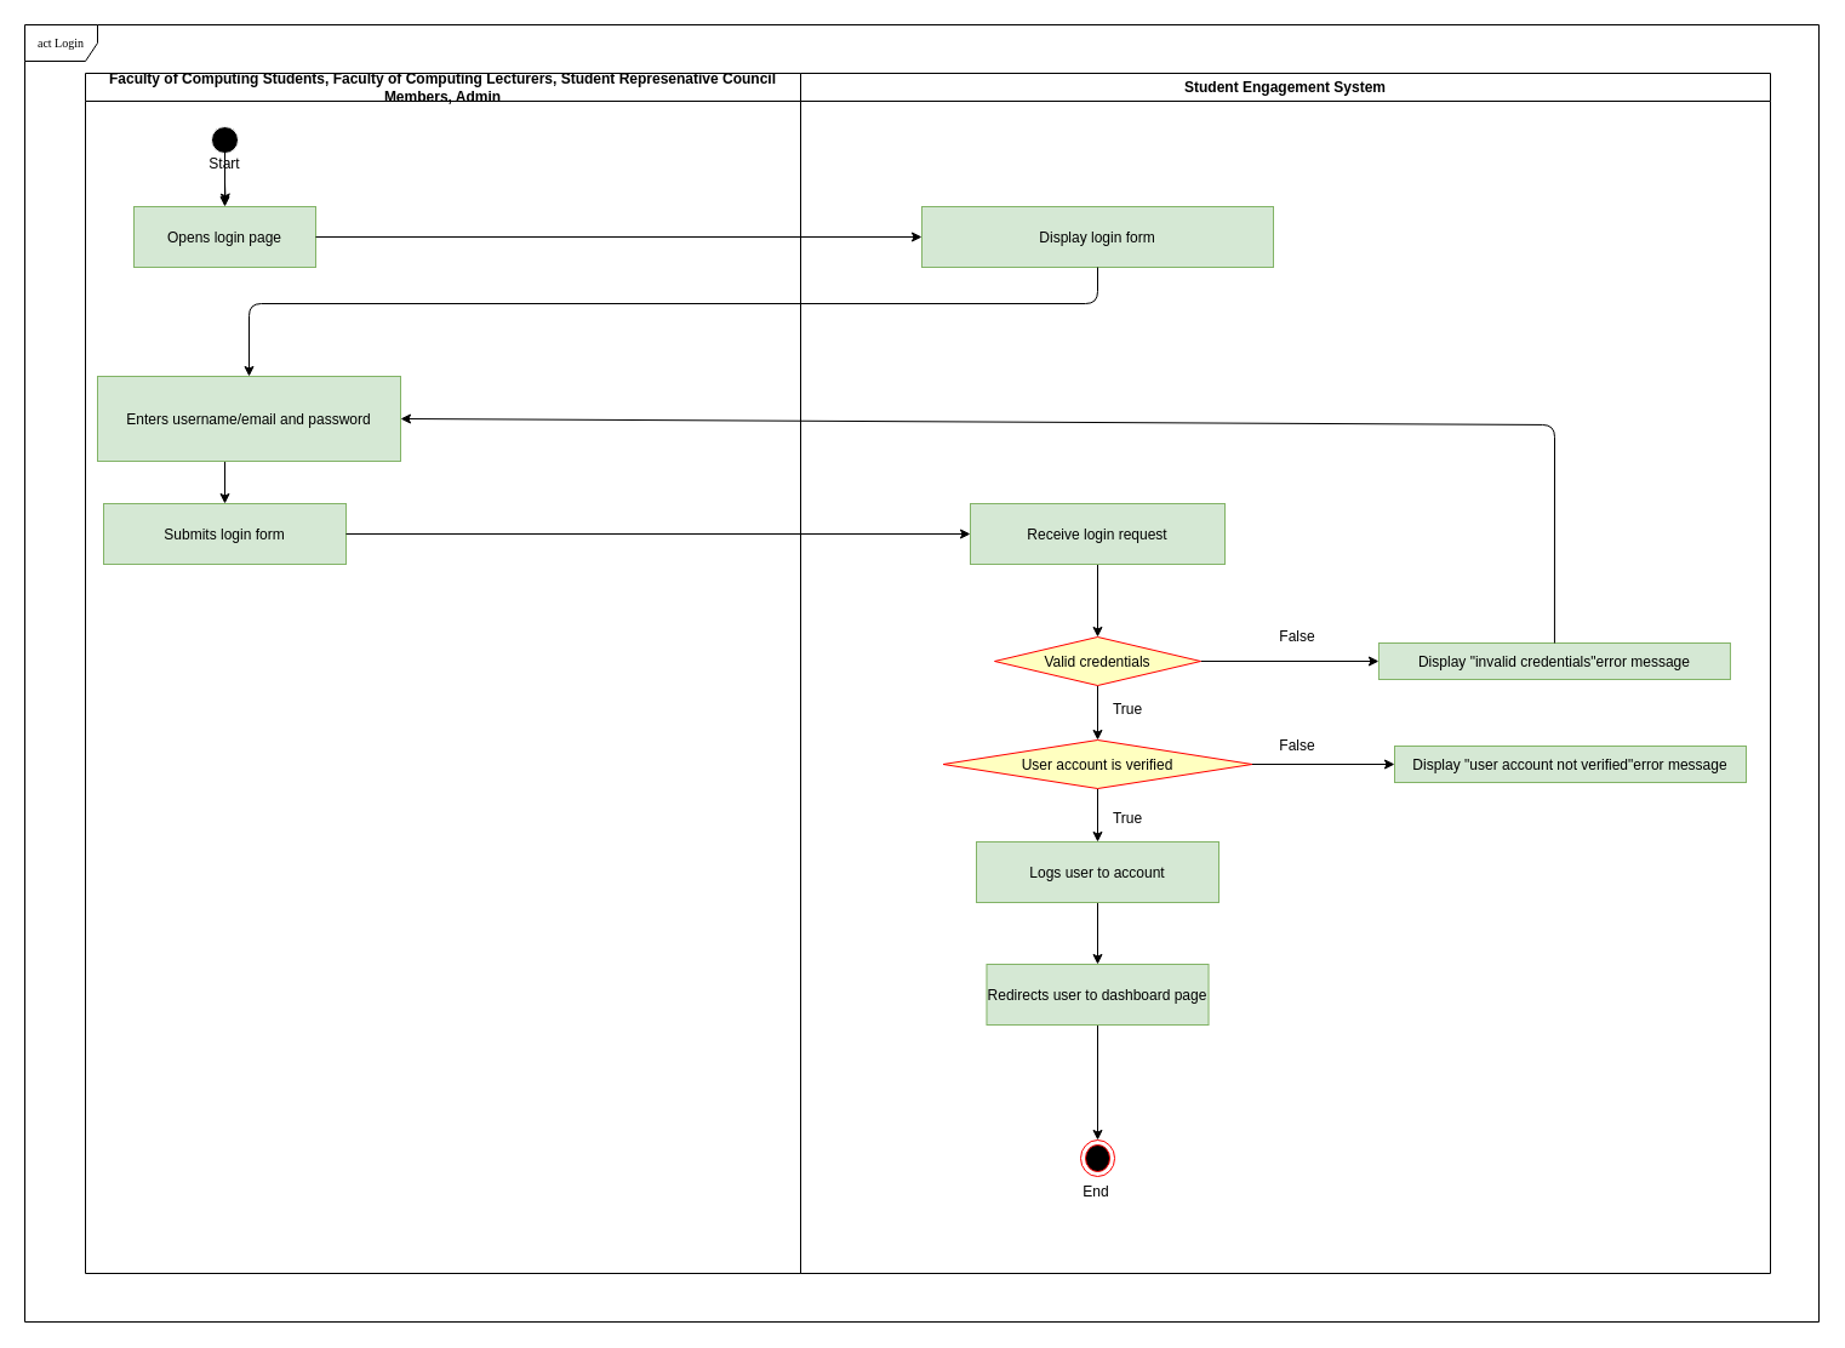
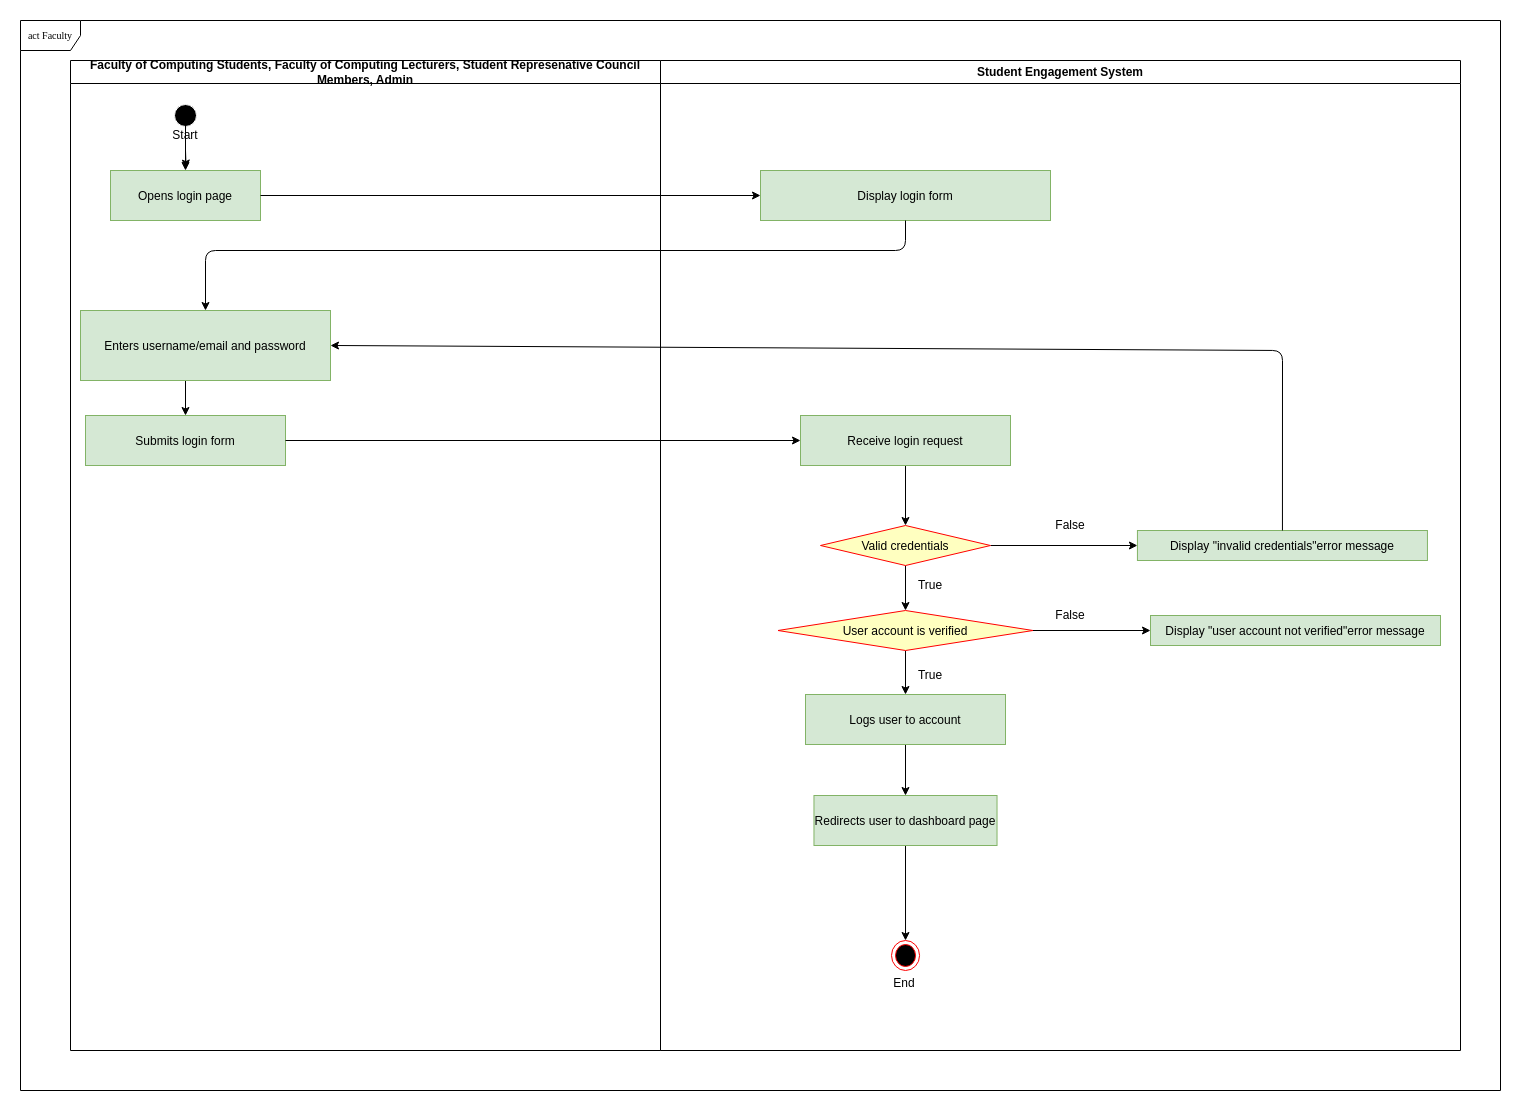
  <mxCell id="0" />
  <mxCell id="1" parent="0" />
  <mxCell id="2" value="Faculty of Computing Students, Faculty of Computing Lecturers, Student Represenative Council Members, Admin" style="swimlane;whiteSpace=wrap;fillColor=#FFFFFF;" parent="1" vertex="1"><mxGeometry x="70" y="60" width="590" height="990" as="geometry" /></mxCell>
  <mxCell id="3" style="edgeStyle=none;html=1;exitX=0.5;exitY=1;exitDx=0;exitDy=0;entryX=0.504;entryY=-0.048;entryDx=0;entryDy=0;entryPerimeter=0;startArrow=none;" parent="2" source="11" target="5" edge="1"><mxGeometry relative="1" as="geometry" /></mxCell>
  <mxCell id="4" value="" style="ellipse;shape=startState;fillColor=#000000;strokeColor=#FFFFFF;" parent="2" vertex="1"><mxGeometry x="100" y="40" width="30" height="30" as="geometry" /></mxCell>
  <mxCell id="5" value="Opens login page" style="fillColor=#d5e8d4;strokeColor=#82b366;" parent="2" vertex="1"><mxGeometry x="40" y="110" width="150" height="50" as="geometry" /></mxCell>
  <mxCell id="6" style="edgeStyle=none;html=1;entryX=0.5;entryY=0;entryDx=0;entryDy=0;exitX=0.42;exitY=0.993;exitDx=0;exitDy=0;exitPerimeter=0;" parent="2" source="7" target="8" edge="1"><mxGeometry relative="1" as="geometry"><mxPoint x="120" y="330" as="sourcePoint" /></mxGeometry></mxCell>
  <mxCell id="7" value="Enters username/email and password" style="fillColor=#d5e8d4;strokeColor=#82b366;" parent="2" vertex="1"><mxGeometry x="10" y="250" width="250" height="70" as="geometry" /></mxCell>
  <mxCell id="8" value="Submits login form" style="fillColor=#d5e8d4;strokeColor=#82b366;" parent="2" vertex="1"><mxGeometry x="15" y="355" width="200" height="50" as="geometry" /></mxCell>
  <mxCell id="9" value="" style="edgeStyle=none;html=1;exitX=0.5;exitY=1;exitDx=0;exitDy=0;entryX=0.504;entryY=-0.048;entryDx=0;entryDy=0;entryPerimeter=0;endArrow=none;" parent="2" source="4" target="11" edge="1"><mxGeometry relative="1" as="geometry"><mxPoint x="135" y="2440" as="sourcePoint" /><mxPoint x="135.6" y="2477.6" as="targetPoint" /></mxGeometry></mxCell>
  <mxCell id="10" style="edgeStyle=none;html=1;exitX=0.5;exitY=0;exitDx=0;exitDy=0;entryX=0.5;entryY=0;entryDx=0;entryDy=0;" parent="2" source="11" target="5" edge="1"><mxGeometry relative="1" as="geometry" /></mxCell>
  <mxCell id="11" value="Start" style="text;strokeColor=none;align=center;fillColor=none;html=1;verticalAlign=middle;whiteSpace=wrap;rounded=0;" parent="2" vertex="1"><mxGeometry x="85" y="60" width="60" height="30" as="geometry" /></mxCell>
  <mxCell id="12" value="Student Engagement System" style="swimlane;whiteSpace=wrap;fillColor=#FFFFFF;" parent="1" vertex="1"><mxGeometry x="660" y="60" width="800" height="990" as="geometry" /></mxCell>
  <mxCell id="13" value="Display login form" style="fillColor=#d5e8d4;strokeColor=#82b366;" parent="12" vertex="1"><mxGeometry x="100.0" y="110" width="290" height="50" as="geometry" /></mxCell>
  <mxCell id="14" style="edgeStyle=none;html=1;exitX=0.5;exitY=1;exitDx=0;exitDy=0;entryX=0.5;entryY=0;entryDx=0;entryDy=0;" parent="12" source="15" target="20" edge="1"><mxGeometry relative="1" as="geometry" /></mxCell>
  <mxCell id="15" value="Redirects user to dashboard page" style="fillColor=#d5e8d4;strokeColor=#82b366;" parent="12" vertex="1"><mxGeometry x="153.47" y="735" width="183.06" height="50" as="geometry" /></mxCell>
  <mxCell id="16" style="edgeStyle=none;html=1;exitX=1;exitY=0.5;exitDx=0;exitDy=0;entryX=0;entryY=0.5;entryDx=0;entryDy=0;" parent="12" source="18" target="19" edge="1"><mxGeometry relative="1" as="geometry" /></mxCell>
  <mxCell id="17" style="edgeStyle=none;html=1;exitX=0.5;exitY=1;exitDx=0;exitDy=0;entryX=0.5;entryY=0;entryDx=0;entryDy=0;" parent="12" source="18" target="31" edge="1"><mxGeometry relative="1" as="geometry" /></mxCell>
  <mxCell id="18" value="User account is verified" style="rhombus;fillColor=#ffffc0;strokeColor=#ff0000;" parent="12" vertex="1"><mxGeometry x="117.5" y="550" width="255" height="40" as="geometry" /></mxCell>
  <mxCell id="19" value="Display &quot;user account not verified&quot;error message" style="fillColor=#d5e8d4;strokeColor=#82b366;" parent="12" vertex="1"><mxGeometry x="490" y="555" width="290" height="30" as="geometry" /></mxCell>
  <mxCell id="20" value="" style="ellipse;html=1;shape=endState;fillColor=#000000;strokeColor=#ff0000;" parent="12" vertex="1"><mxGeometry x="231.0" y="880" width="28.06" height="30" as="geometry" /></mxCell>
  <mxCell id="21" value="End" style="text;strokeColor=none;align=center;fillColor=none;html=1;verticalAlign=middle;whiteSpace=wrap;rounded=0;" parent="12" vertex="1"><mxGeometry x="214.0" y="908" width="60" height="30" as="geometry" /></mxCell>
  <mxCell id="22" value="True&lt;span style=&quot;color: rgba(0, 0, 0, 0); font-family: monospace; font-size: 0px; text-align: start;&quot;&gt;%3CmxGraphModel%3E%3Croot%3E%3CmxCell%20id%3D%220%22%2F%3E%3CmxCell%20id%3D%221%22%20parent%3D%220%22%2F%3E%3CmxCell%20id%3D%222%22%20value%3D%22False%22%20style%3D%22text%3BstrokeColor%3Dnone%3Balign%3Dcenter%3BfillColor%3Dnone%3Bhtml%3D1%3BverticalAlign%3Dmiddle%3BwhiteSpace%3Dwrap%3Brounded%3D0%3B%22%20vertex%3D%221%22%20parent%3D%221%22%3E%3CmxGeometry%20x%3D%22880%22%20y%3D%222781%22%20width%3D%2260%22%20height%3D%2230%22%20as%3D%22geometry%22%2F%3E%3C%2FmxCell%3E%3C%2Froot%3E%3C%2FmxGraphModel%3E&lt;/span&gt;" style="text;strokeColor=none;align=center;fillColor=none;html=1;verticalAlign=middle;whiteSpace=wrap;rounded=0;" parent="12" vertex="1"><mxGeometry x="240" y="510" width="60" height="30" as="geometry" /></mxCell>
  <mxCell id="23" value="False" style="text;strokeColor=none;align=center;fillColor=none;html=1;verticalAlign=middle;whiteSpace=wrap;rounded=0;" parent="12" vertex="1"><mxGeometry x="380" y="450" width="60" height="30" as="geometry" /></mxCell>
  <mxCell id="24" style="edgeStyle=none;html=1;exitX=0.5;exitY=1;exitDx=0;exitDy=0;entryX=0.5;entryY=0;entryDx=0;entryDy=0;" parent="12" source="25" target="28" edge="1"><mxGeometry relative="1" as="geometry" /></mxCell>
  <mxCell id="25" value="Receive login request" style="fillColor=#d5e8d4;strokeColor=#82b366;" parent="12" vertex="1"><mxGeometry x="140.0" y="355" width="210" height="50" as="geometry" /></mxCell>
  <mxCell id="26" style="edgeStyle=none;html=1;exitX=1;exitY=0.5;exitDx=0;exitDy=0;entryX=0;entryY=0.5;entryDx=0;entryDy=0;" parent="12" source="28" target="29" edge="1"><mxGeometry relative="1" as="geometry" /></mxCell>
  <mxCell id="27" style="edgeStyle=none;html=1;exitX=0.5;exitY=1;exitDx=0;exitDy=0;entryX=0.5;entryY=0;entryDx=0;entryDy=0;" parent="12" source="28" target="18" edge="1"><mxGeometry relative="1" as="geometry" /></mxCell>
  <mxCell id="28" value="Valid credentials" style="rhombus;fillColor=#ffffc0;strokeColor=#ff0000;" parent="12" vertex="1"><mxGeometry x="160.0" y="465" width="170" height="40" as="geometry" /></mxCell>
  <mxCell id="29" value="Display &quot;invalid credentials&quot;error message" style="fillColor=#d5e8d4;strokeColor=#82b366;" parent="12" vertex="1"><mxGeometry x="476.94" y="470" width="290" height="30" as="geometry" /></mxCell>
  <mxCell id="30" style="edgeStyle=none;html=1;exitX=0.5;exitY=1;exitDx=0;exitDy=0;entryX=0.5;entryY=0;entryDx=0;entryDy=0;" parent="12" source="31" target="15" edge="1"><mxGeometry relative="1" as="geometry" /></mxCell>
  <mxCell id="31" value="Logs user to account" style="fillColor=#d5e8d4;strokeColor=#82b366;" parent="12" vertex="1"><mxGeometry x="145.0" y="634" width="200" height="50" as="geometry" /></mxCell>
  <mxCell id="32" value="False" style="text;strokeColor=none;align=center;fillColor=none;html=1;verticalAlign=middle;whiteSpace=wrap;rounded=0;" parent="12" vertex="1"><mxGeometry x="380" y="540" width="60" height="30" as="geometry" /></mxCell>
  <mxCell id="33" value="True&lt;span style=&quot;color: rgba(0, 0, 0, 0); font-family: monospace; font-size: 0px; text-align: start;&quot;&gt;%3CmxGraphModel%3E%3Croot%3E%3CmxCell%20id%3D%220%22%2F%3E%3CmxCell%20id%3D%221%22%20parent%3D%220%22%2F%3E%3CmxCell%20id%3D%222%22%20value%3D%22False%22%20style%3D%22text%3BstrokeColor%3Dnone%3Balign%3Dcenter%3BfillColor%3Dnone%3Bhtml%3D1%3BverticalAlign%3Dmiddle%3BwhiteSpace%3Dwrap%3Brounded%3D0%3B%22%20vertex%3D%221%22%20parent%3D%221%22%3E%3CmxGeometry%20x%3D%22880%22%20y%3D%222781%22%20width%3D%2260%22%20height%3D%2230%22%20as%3D%22geometry%22%2F%3E%3C%2FmxCell%3E%3C%2Froot%3E%3C%2FmxGraphModel%3E&lt;/span&gt;" style="text;strokeColor=none;align=center;fillColor=none;html=1;verticalAlign=middle;whiteSpace=wrap;rounded=0;" parent="12" vertex="1"><mxGeometry x="240" y="600" width="60" height="30" as="geometry" /></mxCell>
  <mxCell id="34" style="edgeStyle=none;html=1;exitX=1;exitY=0.5;exitDx=0;exitDy=0;entryX=0;entryY=0.5;entryDx=0;entryDy=0;" parent="1" source="5" target="13" edge="1"><mxGeometry relative="1" as="geometry" /></mxCell>
  <mxCell id="35" style="edgeStyle=none;html=1;exitX=0.5;exitY=1;exitDx=0;exitDy=0;entryX=0.5;entryY=0;entryDx=0;entryDy=0;" parent="1" source="13" target="7" edge="1"><mxGeometry relative="1" as="geometry"><Array as="points"><mxPoint x="905" y="250" /><mxPoint x="205" y="250" /></Array></mxGeometry></mxCell>
  <mxCell id="36" style="edgeStyle=none;html=1;exitX=1;exitY=0.5;exitDx=0;exitDy=0;" parent="1" source="8" edge="1"><mxGeometry relative="1" as="geometry"><mxPoint x="800" y="440" as="targetPoint" /></mxGeometry></mxCell>
  <mxCell id="37" style="edgeStyle=none;html=1;exitX=0.5;exitY=0;exitDx=0;exitDy=0;entryX=1;entryY=0.5;entryDx=0;entryDy=0;" parent="1" source="29" target="7" edge="1"><mxGeometry relative="1" as="geometry"><Array as="points"><mxPoint x="1282" y="350" /></Array><mxPoint x="1470" y="423" as="sourcePoint" /></mxGeometry></mxCell>
- <mxCell id="38" value="act Login" style="shape=umlFrame;whiteSpace=wrap;html=1;rounded=0;shadow=0;comic=0;labelBackgroundColor=none;strokeWidth=1;fontFamily=Verdana;fontSize=10;align=center;" vertex="1" parent="1"><mxGeometry x="20" y="20" width="1480" height="1070" as="geometry" /></mxCell>
+ <mxCell id="38" value="act Faculty" style="shape=umlFrame;whiteSpace=wrap;html=1;rounded=0;shadow=0;comic=0;labelBackgroundColor=none;strokeWidth=1;fontFamily=Verdana;fontSize=10;align=center;" vertex="1" parent="1"><mxGeometry x="20" y="20" width="1480" height="1070" as="geometry" /></mxCell>
